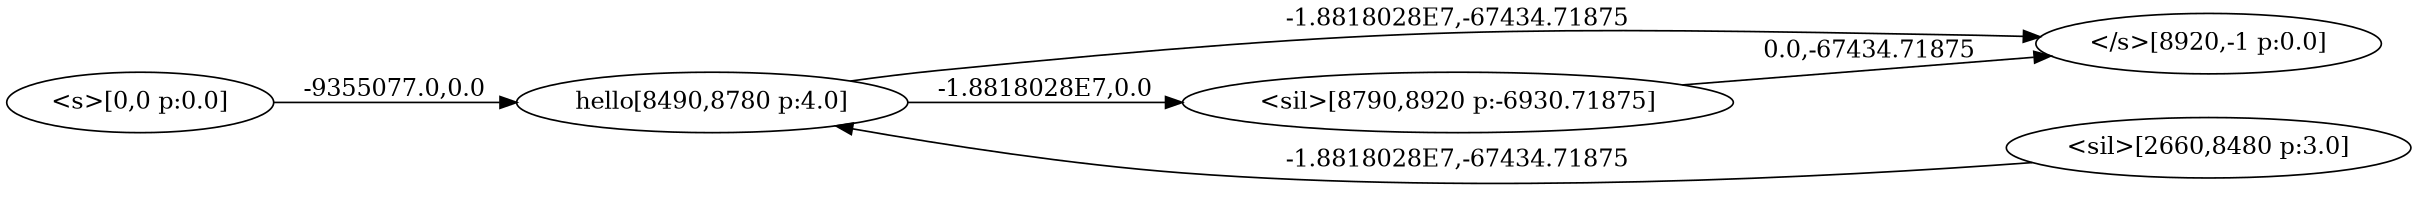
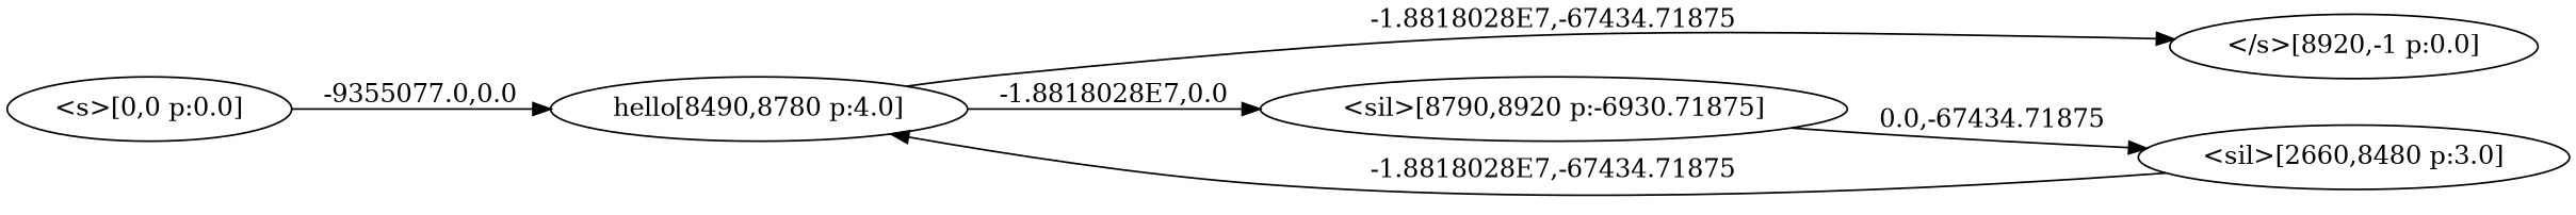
  digraph {
    rankdir=LR
    n1 [label="</s>[8920,-1 p:0.0]"]
    n2 [label="hello[8490,8780 p:4.0]"]
    n3 [label="<sil>[8790,8920 p:-6930.71875]"]
    n4 [label="<s>[0,0 p:0.0]"]
    n5 [label="<sil>[2660,8480 p:3.0]"]
    n2 -> n1 [label="-1.8818028E7,-67434.71875"]
    n2 -> n3 [label="-1.8818028E7,0.0"]
-   n3 -> n1 [label="0.0,-67434.71875"]
+   n3 -> n5 [label="0.0,-67434.71875"]
    n4 -> n2 [label="-9355077.0,0.0"]
    n5 -> n2 [label="-1.8818028E7,-67434.71875"]
  }
